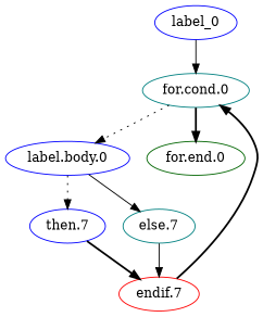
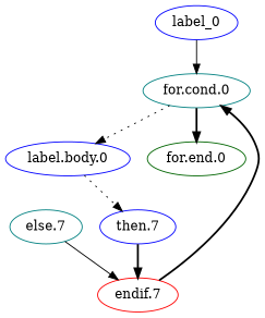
  digraph {
    node [color=blue]
    edge [style=bold]
    "for.cond.0" [color=teal]
    label_0
    n3 [label="label.body.0"]
    "for.end.0" [color=darkgreen]
    "then.7"
    "else.7" [color=teal]
    "endif.7" [color=red]
    "for.cond.0" -> n3 [style=dotted]
    "for.cond.0" -> "for.end.0"
    label_0 -> "for.cond.0" [style=solid]
    n3 -> "then.7" [style=dotted]
-   n3 -> "else.7" [style=solid]
    "then.7" -> "endif.7"
    "else.7" -> "endif.7" [style=solid]
    "endif.7" -> "for.cond.0"
  }
